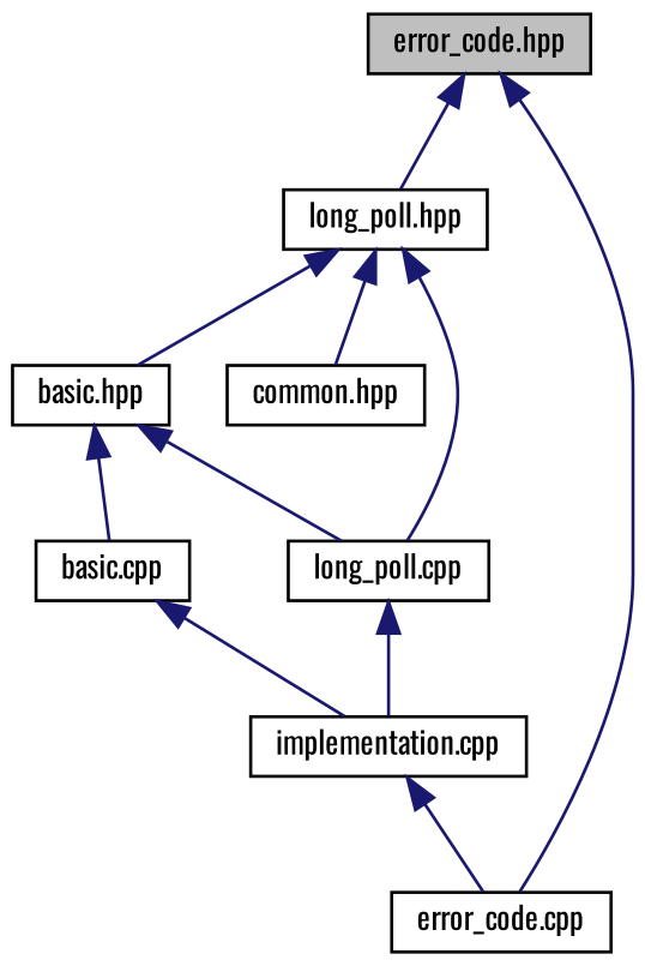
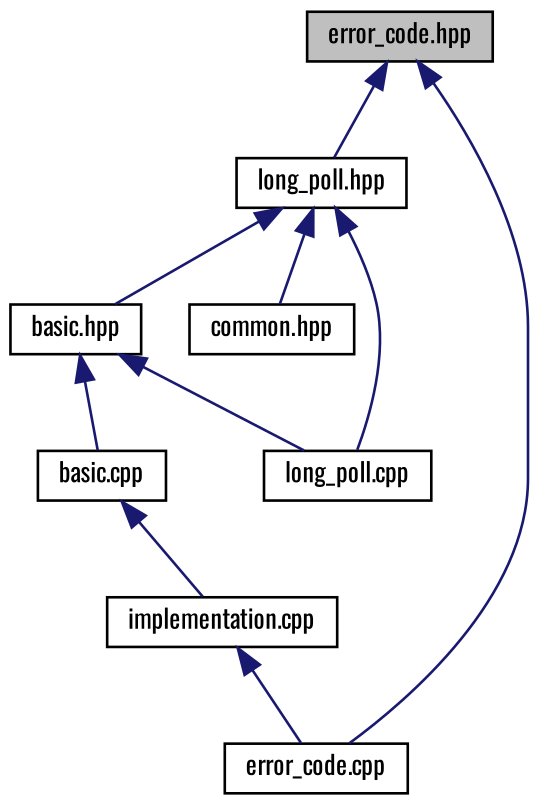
  digraph {
    fontname=Oswald
    node [color=black fillcolor=white fontname=Oswald fontsize=10 shape=record style=filled]
    edge [color=midnightblue dir=back fontname=Oswald fontsize=10 labelfontname=Helvetica labelfontsize=10 style=solid]
    n1 [fillcolor=grey75 fontcolor=black height=0.2 label="error_code.hpp" width=0.4]
    n2 [height=0.2 label="long_poll.hpp" width=0.4]
    n3 [height=0.2 label="error_code.cpp" width=0.4]
    n4 [height=0.2 label="basic.hpp" width=0.4]
    n5 [height=0.2 label="common.hpp" width=0.4]
    n6 [height=0.2 label="long_poll.cpp" width=0.4]
    n7 [height=0.2 label="basic.cpp" width=0.4]
    n8 [height=0.2 label="implementation.cpp" width=0.4]
    n1 -> n2
    n1 -> n3
    n2 -> n4
    n2 -> n5
    n2 -> n6
    n4 -> n6
    n4 -> n7
-   n6 -> n8
    n7 -> n8
    n8 -> n3
  }
